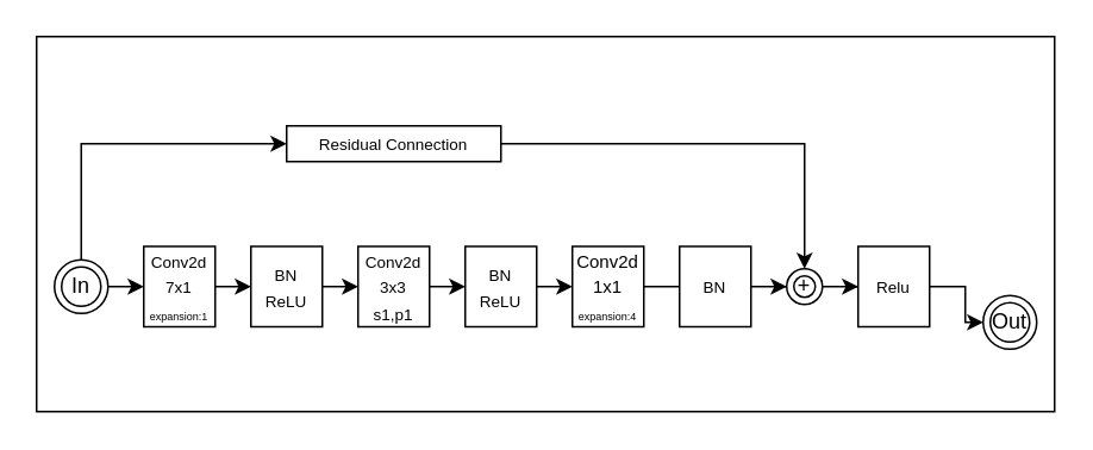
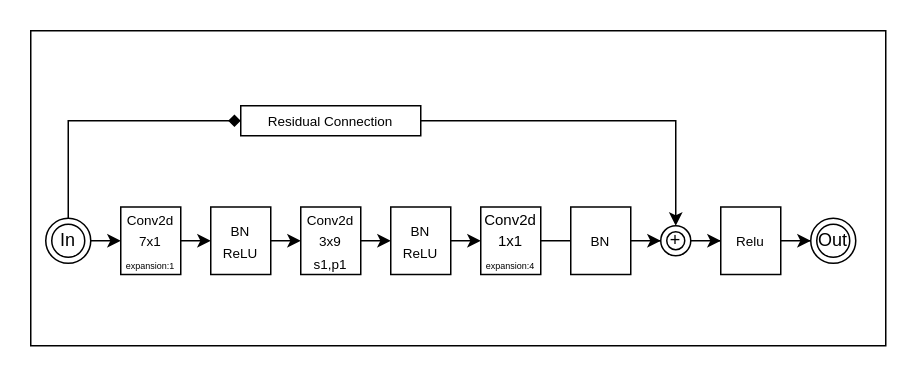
  <mxCell id="0" />
  <mxCell id="1" parent="0" />
  <mxCell id="2" value="" style="verticalLabelPosition=bottom;verticalAlign=top;html=1;shape=mxgraph.basic.rect;fillColor2=none;strokeWidth=1;size=20;indent=5;" vertex="1" parent="1"><mxGeometry x="20" y="20" width="570" height="210" as="geometry" /></mxCell>
  <mxCell id="3" style="edgeStyle=orthogonalEdgeStyle;rounded=0;orthogonalLoop=1;jettySize=auto;html=1;exitX=1;exitY=0.5;exitDx=0;exitDy=0;entryX=0;entryY=0.5;entryDx=0;entryDy=0;" edge="1" parent="1" source="5" target="7"><mxGeometry relative="1" as="geometry"><Array as="points"><mxPoint x="60" y="160" /></Array></mxGeometry></mxCell>
- <mxCell id="4" style="edgeStyle=orthogonalEdgeStyle;rounded=0;orthogonalLoop=1;jettySize=auto;html=1;entryX=0;entryY=0.5;entryDx=0;entryDy=0;exitX=0.5;exitY=0;exitDx=0;exitDy=0;" edge="1" parent="1" source="5" target="19"><mxGeometry relative="1" as="geometry"><mxPoint x="50" y="80" as="targetPoint" /><Array as="points"><mxPoint x="45" y="80" /></Array></mxGeometry></mxCell>
+ <mxCell id="4" style="edgeStyle=orthogonalEdgeStyle;rounded=0;orthogonalLoop=1;jettySize=auto;html=1;entryX=0;entryY=0.5;entryDx=0;entryDy=0;exitX=0.5;exitY=0;exitDx=0;exitDy=0;endArrow=diamond;" edge="1" parent="1" source="5" target="19"><mxGeometry relative="1" as="geometry"><mxPoint x="50" y="80" as="targetPoint" /><Array as="points"><mxPoint x="45" y="80" /></Array></mxGeometry></mxCell>
  <mxCell id="5" value="In" style="ellipse;shape=doubleEllipse;whiteSpace=wrap;html=1;aspect=fixed;" vertex="1" parent="1"><mxGeometry x="30" y="145" width="30" height="30" as="geometry" /></mxCell>
  <mxCell id="6" style="edgeStyle=orthogonalEdgeStyle;rounded=0;orthogonalLoop=1;jettySize=auto;html=1;exitX=1;exitY=0.5;exitDx=0;exitDy=0;entryX=0;entryY=0.5;entryDx=0;entryDy=0;" edge="1" parent="1" source="7" target="9"><mxGeometry relative="1" as="geometry" /></mxCell>
  <mxCell id="7" value="&lt;font style=&quot;font-size: 9px&quot;&gt;Conv2d&lt;br&gt;7x1&lt;br&gt;&lt;span style=&quot;font-size: 6px&quot;&gt;expansion:1&lt;/span&gt;&lt;br&gt;&lt;/font&gt;" style="shape=ext;double=0;rounded=0;whiteSpace=wrap;html=1;" vertex="1" parent="1"><mxGeometry x="80" y="137.5" width="40" height="45" as="geometry" /></mxCell>
  <mxCell id="8" style="edgeStyle=orthogonalEdgeStyle;rounded=0;orthogonalLoop=1;jettySize=auto;html=1;exitX=1;exitY=0.5;exitDx=0;exitDy=0;entryX=0;entryY=0.5;entryDx=0;entryDy=0;" edge="1" parent="1" source="9" target="11"><mxGeometry relative="1" as="geometry" /></mxCell>
  <mxCell id="9" value="&lt;font style=&quot;font-size: 9px&quot;&gt;BN&lt;br&gt;ReLU&lt;br&gt;&lt;/font&gt;" style="shape=ext;double=0;rounded=0;whiteSpace=wrap;html=1;" vertex="1" parent="1"><mxGeometry x="140" y="137.5" width="40" height="45" as="geometry" /></mxCell>
  <mxCell id="10" style="edgeStyle=orthogonalEdgeStyle;rounded=0;orthogonalLoop=1;jettySize=auto;html=1;exitX=1;exitY=0.5;exitDx=0;exitDy=0;entryX=0;entryY=0.5;entryDx=0;entryDy=0;" edge="1" parent="1" source="11" target="13"><mxGeometry relative="1" as="geometry" /></mxCell>
- <mxCell id="11" value="&lt;font style=&quot;font-size: 9px&quot;&gt;Conv2d&lt;br&gt;3x3&lt;br&gt;s1,p1&lt;br&gt;&lt;/font&gt;" style="shape=ext;double=0;rounded=0;whiteSpace=wrap;html=1;" vertex="1" parent="1"><mxGeometry x="200" y="137.5" width="40" height="45" as="geometry" /></mxCell>
+ <mxCell id="11" value="&lt;font style=&quot;font-size: 9px&quot;&gt;Conv2d&lt;br&gt;3x9&lt;br&gt;s1,p1&lt;br&gt;&lt;/font&gt;" style="shape=ext;double=0;rounded=0;whiteSpace=wrap;html=1;" vertex="1" parent="1"><mxGeometry x="200" y="137.5" width="40" height="45" as="geometry" /></mxCell>
  <mxCell id="12" style="edgeStyle=orthogonalEdgeStyle;rounded=0;orthogonalLoop=1;jettySize=auto;html=1;exitX=1;exitY=0.5;exitDx=0;exitDy=0;entryX=0;entryY=0.5;entryDx=0;entryDy=0;" edge="1" parent="1" source="13" target="15"><mxGeometry relative="1" as="geometry" /></mxCell>
  <mxCell id="13" value="&lt;font style=&quot;font-size: 9px&quot;&gt;BN&lt;br&gt;ReLU&lt;br&gt;&lt;/font&gt;" style="shape=ext;double=0;rounded=0;whiteSpace=wrap;html=1;" vertex="1" parent="1"><mxGeometry x="260" y="137.5" width="40" height="45" as="geometry" /></mxCell>
  <mxCell id="14" style="edgeStyle=orthogonalEdgeStyle;rounded=0;orthogonalLoop=1;jettySize=auto;html=1;entryX=0;entryY=0.5;entryDx=0;entryDy=0;endArrow=none;" edge="1" parent="1" source="15" target="21"><mxGeometry relative="1" as="geometry" /></mxCell>
  <mxCell id="15" value="&lt;font&gt;&lt;font size=&quot;1&quot;&gt;Conv2d&lt;/font&gt;&lt;br&gt;&lt;font size=&quot;1&quot;&gt;1x1&lt;/font&gt;&lt;br&gt;&lt;font style=&quot;font-size: 6px&quot;&gt;expansion:4&lt;/font&gt;&lt;br&gt;&lt;/font&gt;" style="shape=ext;double=0;rounded=0;whiteSpace=wrap;html=1;" vertex="1" parent="1"><mxGeometry x="320" y="137.5" width="40" height="45" as="geometry" /></mxCell>
  <mxCell id="16" style="edgeStyle=orthogonalEdgeStyle;rounded=0;orthogonalLoop=1;jettySize=auto;html=1;entryX=0;entryY=0.5;entryDx=0;entryDy=0;" edge="1" parent="1" source="17" target="23"><mxGeometry relative="1" as="geometry" /></mxCell>
  <mxCell id="17" value="+" style="ellipse;shape=doubleEllipse;whiteSpace=wrap;html=1;aspect=fixed;" vertex="1" parent="1"><mxGeometry x="440" y="150" width="20" height="20" as="geometry" /></mxCell>
  <mxCell id="18" style="edgeStyle=orthogonalEdgeStyle;rounded=0;orthogonalLoop=1;jettySize=auto;html=1;entryX=0.5;entryY=0;entryDx=0;entryDy=0;" edge="1" parent="1" source="19" target="17"><mxGeometry relative="1" as="geometry" /></mxCell>
  <mxCell id="19" value="&lt;font style=&quot;font-size: 9px&quot;&gt;Residual Connection&lt;br&gt;&lt;/font&gt;" style="shape=ext;double=0;rounded=0;whiteSpace=wrap;html=1;" vertex="1" parent="1"><mxGeometry x="160" y="70" width="120" height="20" as="geometry" /></mxCell>
  <mxCell id="20" style="edgeStyle=orthogonalEdgeStyle;rounded=0;orthogonalLoop=1;jettySize=auto;html=1;entryX=0;entryY=0.5;entryDx=0;entryDy=0;" edge="1" parent="1" source="21" target="17"><mxGeometry relative="1" as="geometry" /></mxCell>
  <mxCell id="21" value="&lt;font style=&quot;font-size: 9px&quot;&gt;BN&lt;br&gt;&lt;/font&gt;" style="shape=ext;double=0;rounded=0;whiteSpace=wrap;html=1;" vertex="1" parent="1"><mxGeometry x="380" y="137.5" width="40" height="45" as="geometry" /></mxCell>
  <mxCell id="22" style="edgeStyle=orthogonalEdgeStyle;rounded=0;orthogonalLoop=1;jettySize=auto;html=1;entryX=0;entryY=0.5;entryDx=0;entryDy=0;" edge="1" parent="1" source="23" target="24"><mxGeometry relative="1" as="geometry" /></mxCell>
  <mxCell id="23" value="&lt;font style=&quot;font-size: 9px&quot;&gt;Relu&lt;br&gt;&lt;/font&gt;" style="shape=ext;double=0;rounded=0;whiteSpace=wrap;html=1;" vertex="1" parent="1"><mxGeometry x="480" y="137.5" width="40" height="45" as="geometry" /></mxCell>
- <mxCell id="24" value="Out" style="ellipse;shape=doubleEllipse;whiteSpace=wrap;html=1;aspect=fixed;" vertex="1" parent="1"><mxGeometry x="550" y="165" width="30" height="30" as="geometry" /></mxCell>
+ <mxCell id="24" value="Out" style="ellipse;shape=doubleEllipse;whiteSpace=wrap;html=1;aspect=fixed;" vertex="1" parent="1"><mxGeometry x="540" y="145" width="30" height="30" as="geometry" /></mxCell>
